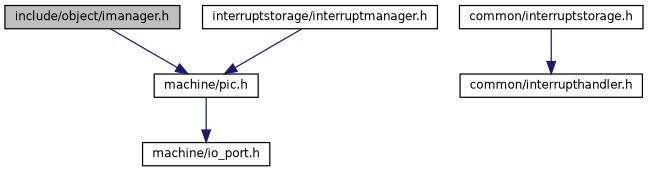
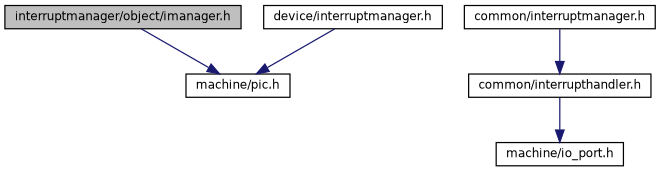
  digraph {
    node [color=black fontname=Helvetica fontsize=10 shape=record]
    edge [color=midnightblue fontname=Helvetica fontsize=10 labelfontname=Helvetica labelfontsize=10 style=solid]
-   n1 [fillcolor=grey75 fontcolor=black height=0.2 label="include/object/imanager.h" style=filled width=0.4]
+   n1 [fillcolor=grey75 fontcolor=black height=0.2 label="interruptmanager/object/imanager.h" style=filled width=0.4]
    n2 [height=0.2 label="machine/pic.h" width=0.4]
-   n3 [height=0.2 label="interruptstorage/interruptmanager.h" width=0.4]
-   n4 [height=0.2 label="common/interruptstorage.h" width=0.4]
+   n3 [height=0.2 label="device/interruptmanager.h" width=0.4]
+   n4 [height=0.2 label="common/interruptmanager.h" width=0.4]
    n5 [height=0.2 label="common/interrupthandler.h" width=0.4]
    n6 [height=0.2 label="machine/io_port.h" width=0.4]
    n1 -> n2
-   n2 -> n6
+   n5 -> n6
    n3 -> n2
    n4 -> n5
  }
